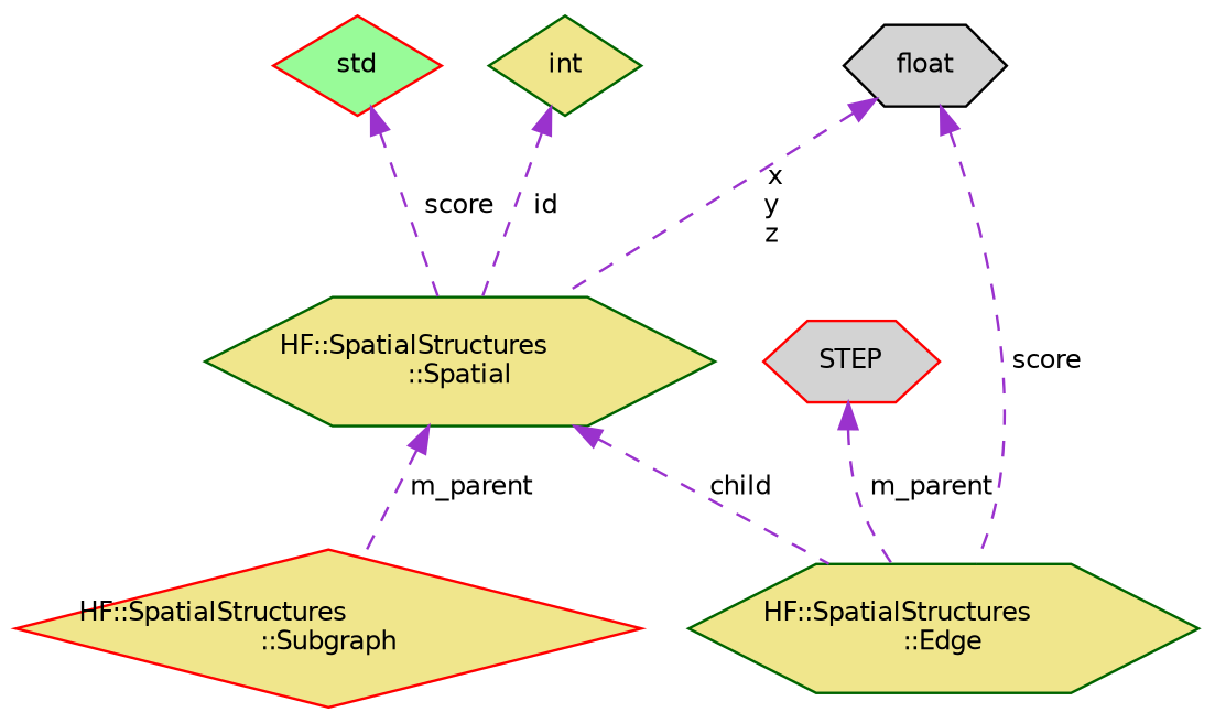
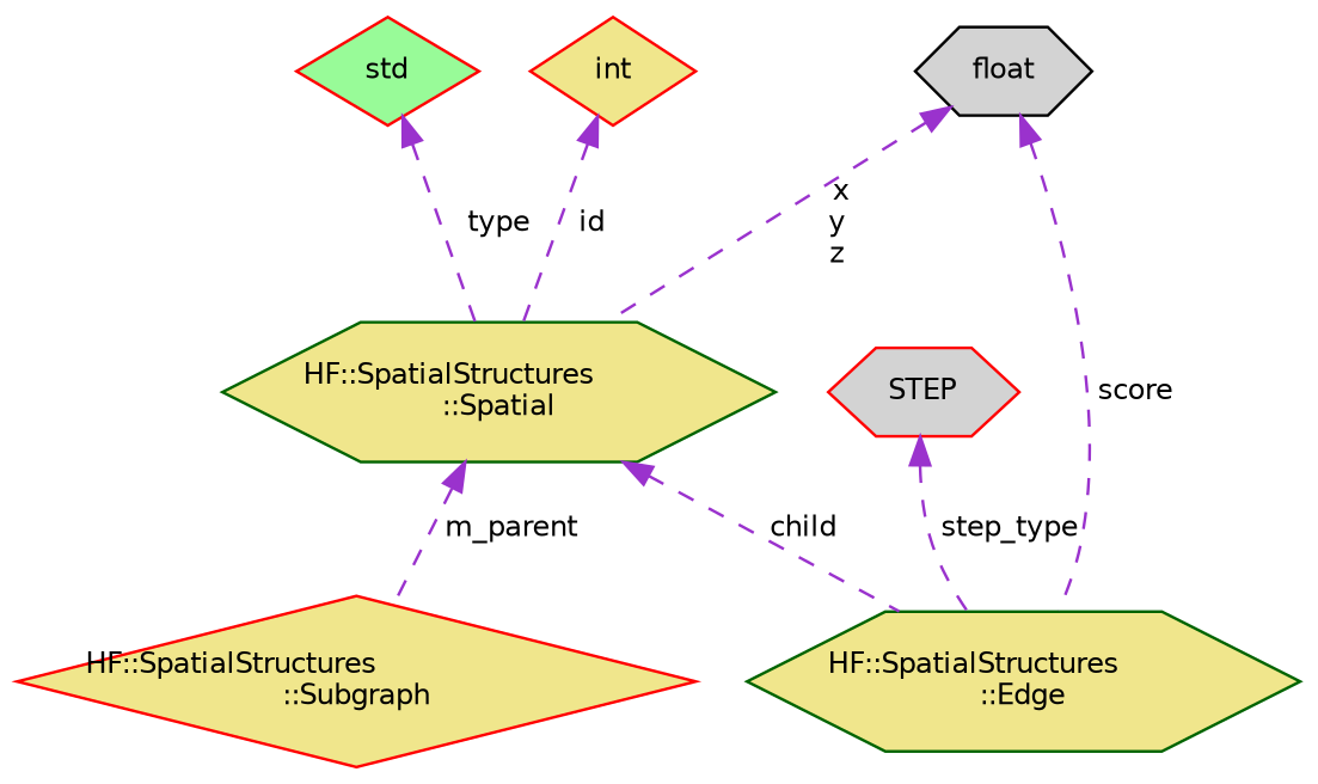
  digraph {
    node [color=red fillcolor=khaki fontname=Helvetica fontsize=10 shape=hexagon style=filled]
    edge [color=darkorchid3 dir=back fontname=Helvetica fontsize=10 labelfontname=Helvetica labelfontsize=10 style=dashed]
    n1 [fontcolor=black height=0.2 label="HF::SpatialStructures\l::Subgraph" shape=diamond width=0.4]
    n2 [color=darkgreen height=0.2 label="HF::SpatialStructures\l::Spatial" width=0.4]
    n3 [color=darkgreen height=0.2 label="HF::SpatialStructures\l::Edge" width=0.4]
    n4 [color=black fillcolor=lightgrey height=0.2 label=float width=0.4]
    n5 [fillcolor=palegreen height=0.2 label=std shape=diamond width=0.4]
-   n6 [color=darkgreen height=0.2 label=int shape=diamond width=0.4]
+   n6 [height=0.2 label=int shape=diamond width=0.4]
    n7 [fillcolor=lightgrey height=0.2 label=STEP width=0.4]
    n2 -> n1 [label=" m_parent"]
    n2 -> n3 [label=" child"]
    n4 -> n2 [label=" x\ny\nz"]
    n4 -> n3 [label=" score"]
-   n5 -> n2 [label=" score"]
+   n5 -> n2 [label=" type"]
    n6 -> n2 [label=" id"]
-   n7 -> n3 [label=" m_parent"]
+   n7 -> n3 [label=" step_type"]
  }
